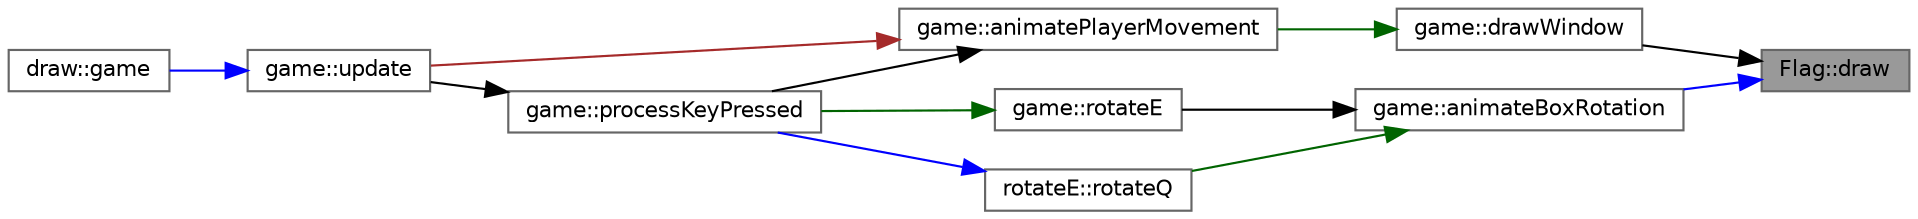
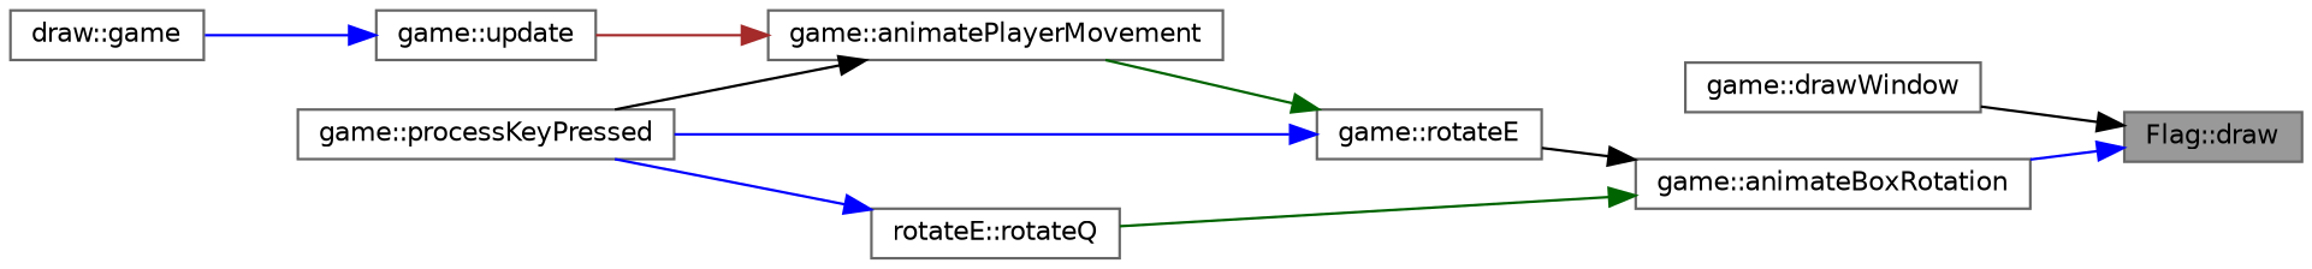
  digraph {
    rankdir=RL
    node [color=grey40 fillcolor=white fontname=Helvetica fontsize=10 shape=box style=filled]
    edge [color=black dir=back fontname=Helvetica fontsize=10 labelfontname=Helvetica labelfontsize=10 style=solid]
    n1 [color=gray40 fillcolor=grey60 fontcolor=black height=0.2 label="Flag::draw" width=0.4]
    n2 [height=0.2 label="game::drawWindow" width=0.4]
    n3 [height=0.2 label="game::animateBoxRotation" width=0.4]
    n4 [height=0.2 label="game::animatePlayerMovement" width=0.4]
    n5 [height=0.2 label="game::rotateE" width=0.4]
    n6 [height=0.2 label="rotateE::rotateQ" width=0.4]
    n7 [height=0.2 label="game::update" width=0.4]
    n8 [height=0.2 label="draw::game" width=0.4]
    n9 [height=0.2 label="game::processKeyPressed" width=0.4]
    n1 -> n2
    n1 -> n3 [color=blue]
-   n2 -> n4 [color=darkgreen]
+   n5 -> n4 [color=darkgreen]
    n3 -> n5
    n3 -> n6 [color=darkgreen]
    n4 -> n7 [color=brown]
    n4 -> n9
-   n5 -> n9 [color=darkgreen]
+   n5 -> n9 [color=blue]
    n6 -> n9 [color=blue]
    n7 -> n8 [color=blue]
-   n9 -> n7
  }
